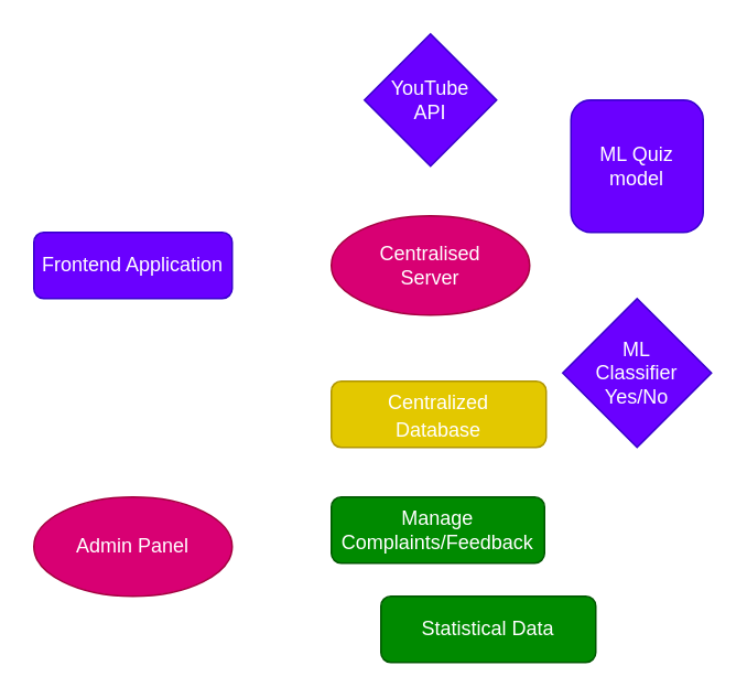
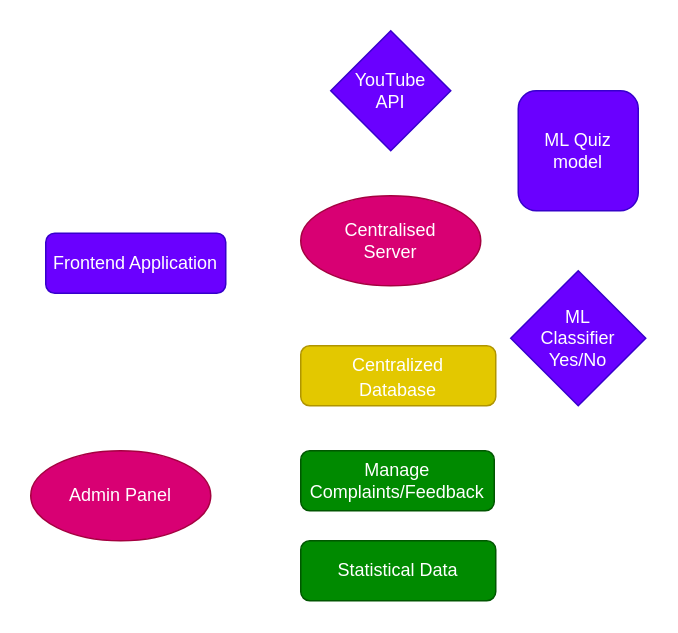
  <mxCell id="0" />
  <mxCell id="1" parent="0" />
- <mxCell id="2" value="Frontend Application" style="whiteSpace=wrap;html=1;rounded=1;fillColor=#6a00ff;fontColor=#ffffff;strokeColor=#3700CC;gradientDirection=south;gradientColor=none;" parent="1" vertex="1"><mxGeometry x="20" y="140" width="120" height="40" as="geometry" /></mxCell>
+ <mxCell id="2" value="Frontend Application" style="whiteSpace=wrap;html=1;rounded=1;fillColor=#6a00ff;fontColor=#ffffff;strokeColor=#3700CC;gradientDirection=south;gradientColor=none;" parent="1" vertex="1"><mxGeometry x="30" y="155" width="120" height="40" as="geometry" /></mxCell>
  <mxCell id="3" style="edgeStyle=none;html=1;fontSize=14;strokeColor=#FFFFFF;dashed=1;" parent="1" source="7" target="10" edge="1"><mxGeometry relative="1" as="geometry" /></mxCell>
  <mxCell id="4" style="edgeStyle=none;html=1;exitX=1;exitY=0;exitDx=0;exitDy=0;strokeColor=#FFFFFF;" parent="1" source="7" target="9" edge="1"><mxGeometry relative="1" as="geometry" /></mxCell>
  <mxCell id="5" style="edgeStyle=none;html=1;exitX=1;exitY=1;exitDx=0;exitDy=0;entryX=0;entryY=0;entryDx=0;entryDy=0;strokeColor=#FFFFFF;" parent="1" source="7" target="8" edge="1"><mxGeometry relative="1" as="geometry" /></mxCell>
  <mxCell id="6" style="edgeStyle=none;html=1;entryX=0.5;entryY=1;entryDx=0;entryDy=0;strokeColor=#FFFFFF;" parent="1" source="7" target="17" edge="1"><mxGeometry relative="1" as="geometry" /></mxCell>
  <mxCell id="7" value="Centralised&lt;br&gt;Server" style="ellipse;whiteSpace=wrap;html=1;fillColor=#d80073;fontColor=#ffffff;strokeColor=#A50040;gradientColor=none;" parent="1" vertex="1"><mxGeometry x="200" y="130" width="120" height="60" as="geometry" /></mxCell>
  <mxCell id="8" value="ML&lt;br&gt;Classifier&lt;br&gt;Yes/No" style="rhombus;whiteSpace=wrap;html=1;fillColor=#6a00ff;fontColor=#ffffff;strokeColor=#3700CC;gradientColor=none;" parent="1" vertex="1"><mxGeometry x="340" y="180" width="90" height="90" as="geometry" /></mxCell>
  <mxCell id="9" value="ML Quiz model" style="whiteSpace=wrap;html=1;fillColor=#6a00ff;fontColor=#ffffff;strokeColor=#3700CC;gradientColor=none;rounded=1;" parent="1" vertex="1"><mxGeometry x="345" y="60" width="80" height="80" as="geometry" /></mxCell>
  <mxCell id="10" value="&lt;font style=&quot;font-size: 12px&quot; color=&quot;#ffffff&quot;&gt;Centralized&lt;br&gt;Database&lt;/font&gt;" style="whiteSpace=wrap;html=1;fontSize=14;fillColor=#e3c800;fontColor=#000000;strokeColor=#B09500;gradientColor=none;rounded=1;" parent="1" vertex="1"><mxGeometry x="200" y="230" width="130" height="40" as="geometry" /></mxCell>
  <mxCell id="11" style="edgeStyle=none;html=1;fontSize=12;fontColor=#FFFFFF;strokeColor=#FFFFFF;" parent="1" source="14" target="15" edge="1"><mxGeometry relative="1" as="geometry" /></mxCell>
  <mxCell id="12" style="edgeStyle=none;html=1;entryX=0;entryY=0.5;entryDx=0;entryDy=0;fontSize=12;fontColor=#FFFFFF;strokeColor=#FFFFFF;" parent="1" source="14" target="16" edge="1"><mxGeometry relative="1" as="geometry" /></mxCell>
  <mxCell id="13" style="edgeStyle=none;html=1;exitX=1;exitY=0;exitDx=0;exitDy=0;entryX=0;entryY=1;entryDx=0;entryDy=0;strokeColor=#FFFFFF;" edge="1" parent="1" source="14" target="10"><mxGeometry relative="1" as="geometry" /></mxCell>
  <mxCell id="14" value="Admin Panel" style="ellipse;whiteSpace=wrap;html=1;fillColor=#d80073;fontColor=#ffffff;strokeColor=#A50040;gradientColor=none;" parent="1" vertex="1"><mxGeometry x="20" y="300" width="120" height="60" as="geometry" /></mxCell>
  <mxCell id="15" value="Manage Complaints/Feedback" style="whiteSpace=wrap;html=1;rounded=1;fillColor=#008a00;fontColor=#ffffff;strokeColor=#005700;gradientDirection=south;" parent="1" vertex="1"><mxGeometry x="200" y="300" width="129" height="40" as="geometry" /></mxCell>
- <mxCell id="16" value="Statistical Data" style="whiteSpace=wrap;html=1;rounded=1;fillColor=#008a00;fontColor=#ffffff;strokeColor=#005700;gradientDirection=south;" parent="1" vertex="1"><mxGeometry x="230" y="360" width="130" height="40" as="geometry" /></mxCell>
+ <mxCell id="16" value="Statistical Data" style="whiteSpace=wrap;html=1;rounded=1;fillColor=#008a00;fontColor=#ffffff;strokeColor=#005700;gradientDirection=south;" parent="1" vertex="1"><mxGeometry x="200" y="360" width="130" height="40" as="geometry" /></mxCell>
  <mxCell id="17" value="YouTube&lt;br&gt;API" style="rhombus;whiteSpace=wrap;html=1;fillColor=#6a00ff;fontColor=#ffffff;strokeColor=#3700CC;gradientColor=none;" parent="1" vertex="1"><mxGeometry x="220" y="20" width="80" height="80" as="geometry" /></mxCell>
